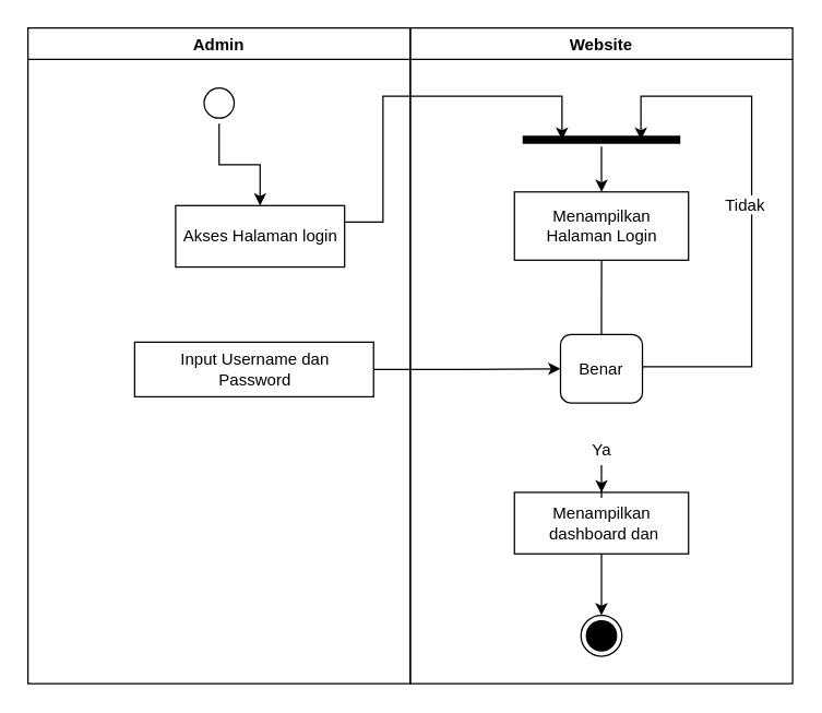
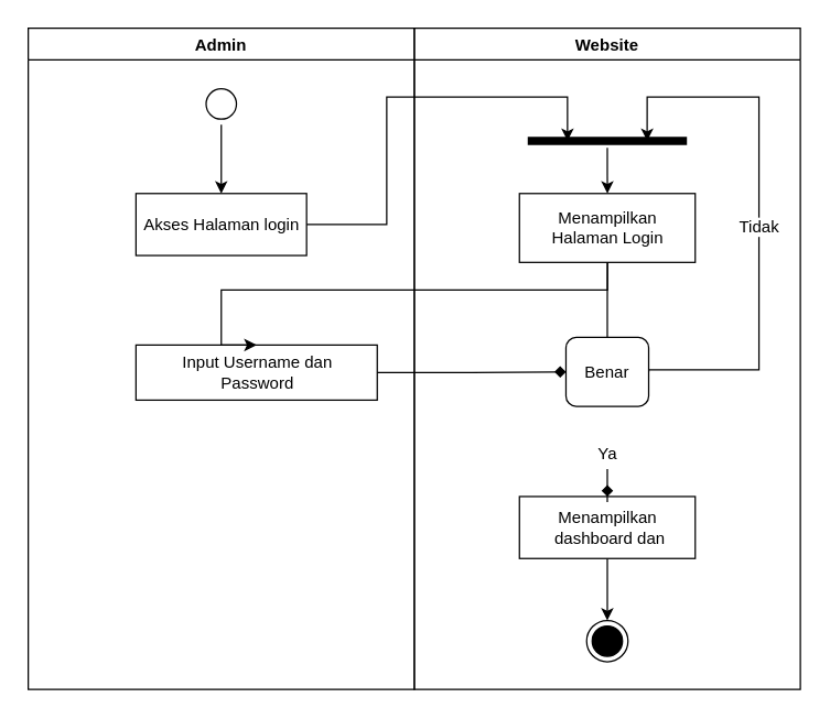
  <mxCell id="0" />
  <mxCell id="1" parent="0" />
  <mxCell id="2" value="Website" style="swimlane;fillColor=none;" parent="1" vertex="1"><mxGeometry x="300" y="20" width="280" height="480" as="geometry" /></mxCell>
  <mxCell id="3" value="Menampilkan&lt;br&gt;Halaman Login" style="html=1;strokeColor=#000000;fillColor=default;" parent="2" vertex="1"><mxGeometry x="76.25" y="120" width="127.5" height="50" as="geometry" /></mxCell>
  <mxCell id="4" value="" style="ellipse;html=1;shape=endState;fillColor=#000000;strokeColor=#000000;" parent="2" vertex="1"><mxGeometry x="125" y="430" width="30" height="30" as="geometry" /></mxCell>
  <mxCell id="5" style="edgeStyle=orthogonalEdgeStyle;rounded=0;orthogonalLoop=1;jettySize=auto;html=1;exitX=0.5;exitY=1;exitDx=0;exitDy=0;entryX=0.5;entryY=0;entryDx=0;entryDy=0;" parent="2" source="6" target="4" edge="1"><mxGeometry relative="1" as="geometry" /></mxCell>
  <mxCell id="6" value="Menampilkan &lt;br&gt;&amp;nbsp;dashboard dan" style="html=1;strokeColor=#000000;fillColor=default;" parent="2" vertex="1"><mxGeometry x="76.26" y="340" width="127.5" height="45" as="geometry" /></mxCell>
  <mxCell id="7" style="edgeStyle=orthogonalEdgeStyle;rounded=0;orthogonalLoop=1;jettySize=auto;html=1;" parent="2" source="8" target="3" edge="1"><mxGeometry relative="1" as="geometry" /></mxCell>
  <mxCell id="8" value="" style="shape=line;html=1;strokeWidth=6;strokeColor=#000000;rotation=-90;direction=south;" parent="2" vertex="1"><mxGeometry x="135" y="24" width="10" height="115.5" as="geometry" /></mxCell>
  <mxCell id="9" style="edgeStyle=orthogonalEdgeStyle;rounded=0;orthogonalLoop=1;jettySize=auto;html=1;entryX=0.75;entryY=0.5;entryDx=0;entryDy=0;entryPerimeter=0;exitX=1;exitY=0.5;exitDx=0;exitDy=0;" parent="2" source="11" target="8" edge="1"><mxGeometry relative="1" as="geometry"><Array as="points"><mxPoint x="250" y="248" /><mxPoint x="250" y="50" /><mxPoint x="169" y="50" /></Array></mxGeometry></mxCell>
- <mxCell id="10" style="edgeStyle=orthogonalEdgeStyle;rounded=0;orthogonalLoop=1;jettySize=auto;html=1;entryX=0.5;entryY=0;entryDx=0;entryDy=0;startArrow=none;" parent="2" source="12" target="6" edge="1"><mxGeometry relative="1" as="geometry" /></mxCell>
+ <mxCell id="10" style="edgeStyle=orthogonalEdgeStyle;rounded=0;orthogonalLoop=1;jettySize=auto;html=1;entryX=0.5;entryY=0;entryDx=0;entryDy=0;startArrow=none;endArrow=diamond;" parent="2" source="12" target="6" edge="1"><mxGeometry relative="1" as="geometry" /></mxCell>
  <mxCell id="11" value="Benar" style="whiteSpace=wrap;html=1;rounded=1;" parent="2" vertex="1"><mxGeometry x="110.01" y="224.5" width="59.99" height="50" as="geometry" /></mxCell>
  <mxCell id="12" value="Ya" style="text;html=1;align=center;verticalAlign=middle;resizable=0;points=[];autosize=1;strokeColor=none;fillColor=none;" parent="2" vertex="1"><mxGeometry x="120.01" y="294" width="40" height="30" as="geometry" /></mxCell>
  <mxCell id="13" value="" style="edgeStyle=orthogonalEdgeStyle;rounded=0;orthogonalLoop=1;jettySize=auto;html=1;endArrow=none;" parent="2" source="11" target="3" edge="1"><mxGeometry relative="1" as="geometry"><mxPoint x="580.01" y="432.496" as="sourcePoint" /><mxPoint x="580.01" y="500.0" as="targetPoint" /></mxGeometry></mxCell>
- <mxCell id="14" value="&lt;span style=&quot;background-color: rgb(255, 255, 255);&quot;&gt;Tidak&lt;/span&gt;" style="text;html=1;align=center;verticalAlign=middle;resizable=0;points=[];autosize=1;strokeColor=none;fillColor=none;" parent="2" vertex="1"><mxGeometry x="220" y="115" width="50" height="30" as="geometry" /></mxCell>
+ <mxCell id="14" value="&lt;span style=&quot;background-color: rgb(255, 255, 255);&quot;&gt;Tidak&lt;/span&gt;" style="text;html=1;align=center;verticalAlign=middle;resizable=0;points=[];autosize=1;strokeColor=none;fillColor=none;" parent="2" vertex="1"><mxGeometry x="225" y="130" width="50" height="30" as="geometry" /></mxCell>
  <mxCell id="15" value="Admin" style="swimlane;fillColor=none;startSize=23;" parent="1" vertex="1"><mxGeometry x="20" y="20" width="280" height="480" as="geometry" /></mxCell>
  <mxCell id="16" style="edgeStyle=orthogonalEdgeStyle;rounded=0;orthogonalLoop=1;jettySize=auto;html=1;" parent="15" source="17" target="18" edge="1"><mxGeometry relative="1" as="geometry" /></mxCell>
  <mxCell id="17" value="" style="ellipse;html=1;shape=startState;fillColor=default;strokeColor=#000000;" parent="15" vertex="1"><mxGeometry x="125" y="40" width="30" height="30" as="geometry" /></mxCell>
- <mxCell id="18" value="Akses Halaman login" style="html=1;strokeColor=#000000;fillColor=default;" parent="15" vertex="1"><mxGeometry x="108.13" y="130" width="123.75" height="45" as="geometry" /></mxCell>
+ <mxCell id="18" value="Akses Halaman login" style="html=1;strokeColor=#000000;fillColor=default;" parent="15" vertex="1"><mxGeometry x="78.13" y="120" width="123.75" height="45" as="geometry" /></mxCell>
  <mxCell id="19" value="Input Username dan &lt;br&gt;Password" style="html=1;strokeColor=#000000;fillColor=default;" parent="15" vertex="1"><mxGeometry x="78.12" y="230" width="175" height="40" as="geometry" /></mxCell>
+ <mxCell id="20" style="edgeStyle=orthogonalEdgeStyle;rounded=0;orthogonalLoop=1;jettySize=auto;html=1;entryX=0.5;entryY=0;entryDx=0;entryDy=0;" parent="1" source="3" target="19" edge="1"><mxGeometry relative="1" as="geometry"><Array as="points"><mxPoint x="440" y="210" /><mxPoint x="160" y="210" /></Array></mxGeometry></mxCell>
  <mxCell id="21" style="edgeStyle=orthogonalEdgeStyle;rounded=0;orthogonalLoop=1;jettySize=auto;html=1;entryX=0.25;entryY=0.5;entryDx=0;entryDy=0;entryPerimeter=0;" parent="1" source="18" target="8" edge="1"><mxGeometry relative="1" as="geometry"><Array as="points"><mxPoint x="280" y="162" /><mxPoint x="280" y="70" /><mxPoint x="411" y="70" /></Array></mxGeometry></mxCell>
- <mxCell id="22" style="edgeStyle=orthogonalEdgeStyle;rounded=0;orthogonalLoop=1;jettySize=auto;html=1;entryX=0;entryY=0.5;entryDx=0;entryDy=0;" parent="1" source="19" target="11" edge="1"><mxGeometry relative="1" as="geometry" /></mxCell>
+ <mxCell id="22" style="edgeStyle=orthogonalEdgeStyle;rounded=0;orthogonalLoop=1;jettySize=auto;html=1;entryX=0;entryY=0.5;entryDx=0;entryDy=0;endArrow=diamond;" parent="1" source="19" target="11" edge="1"><mxGeometry relative="1" as="geometry" /></mxCell>
